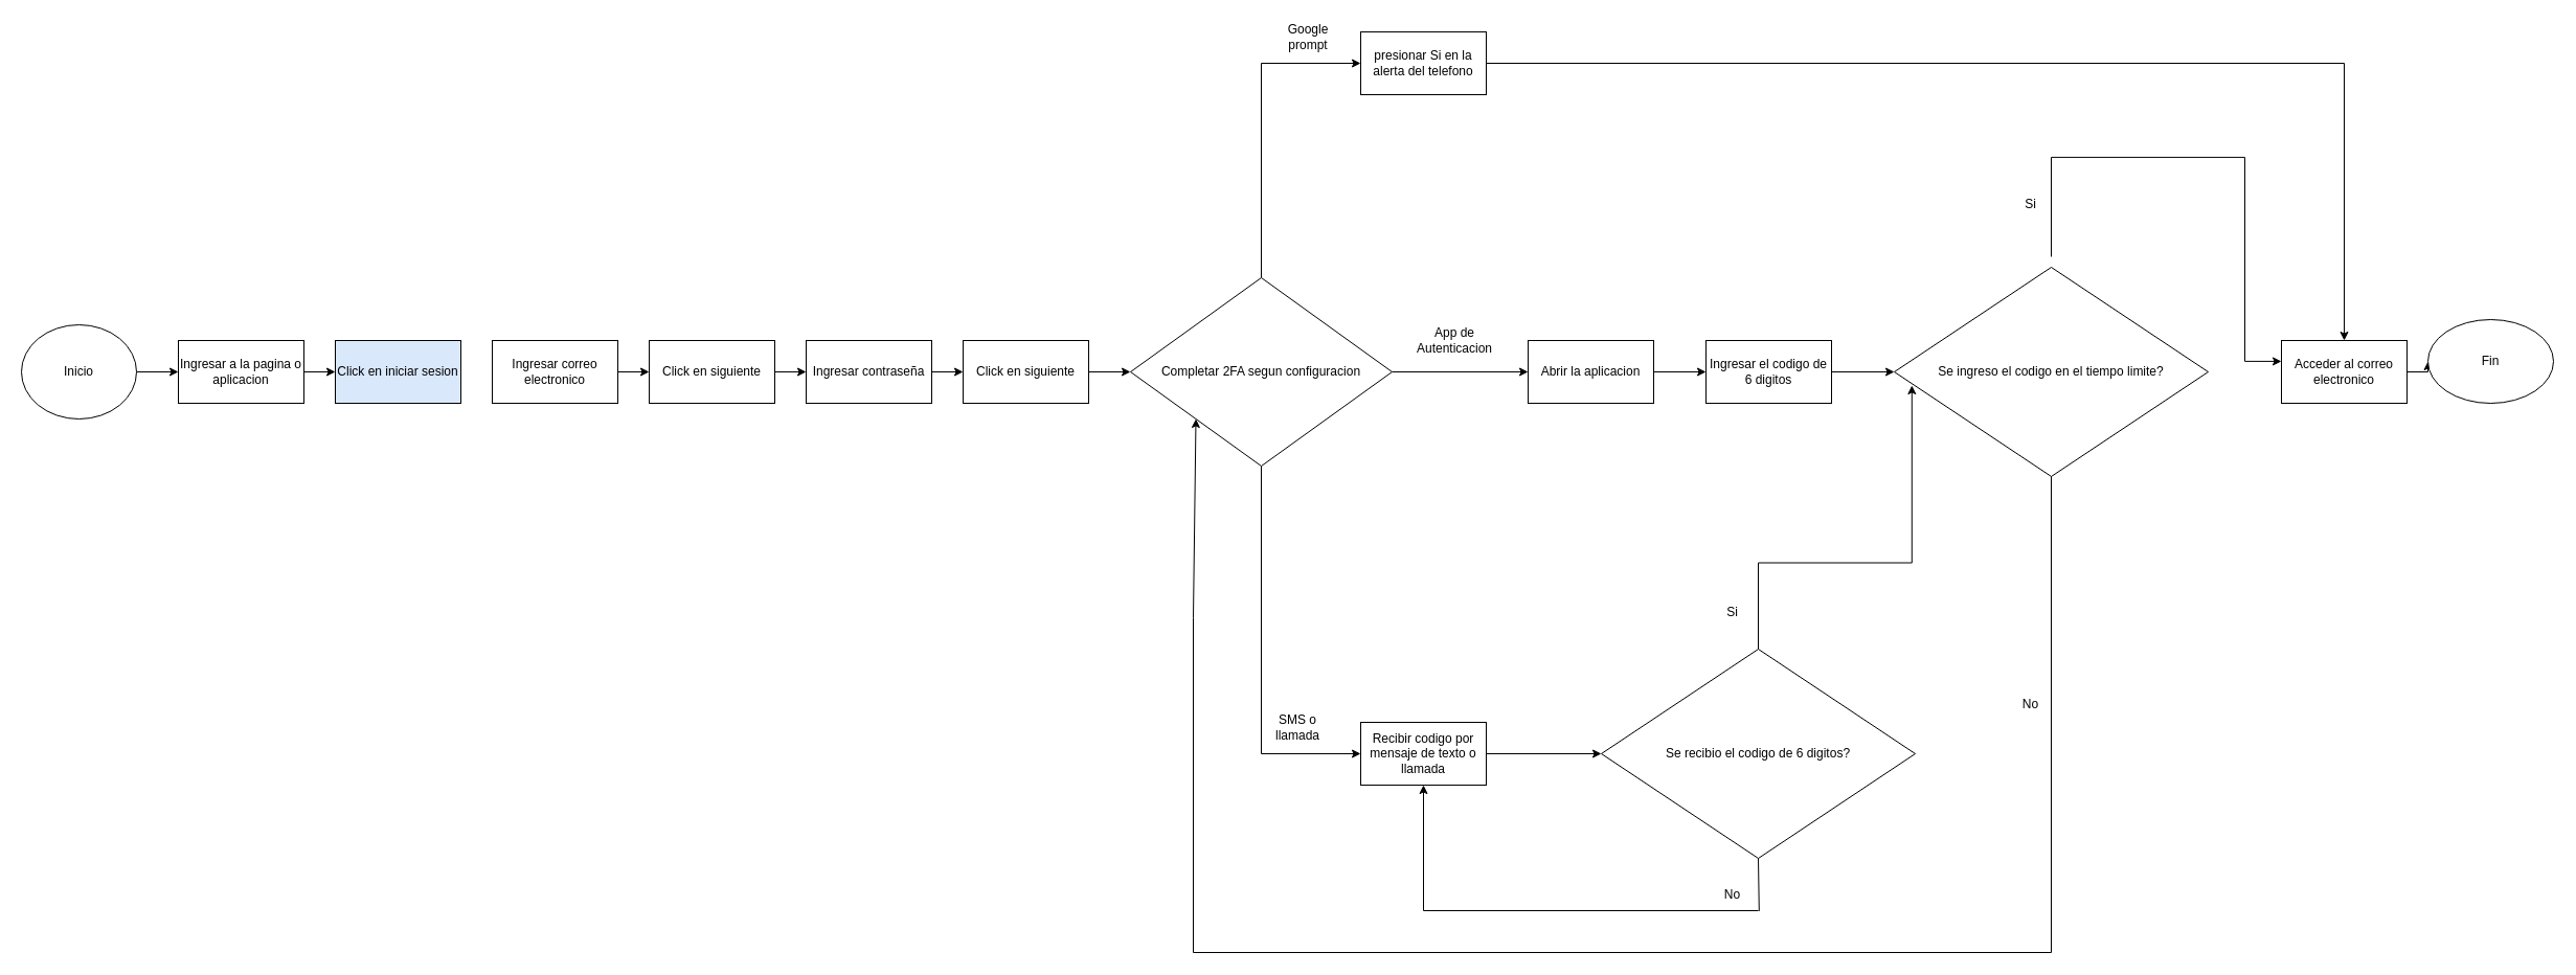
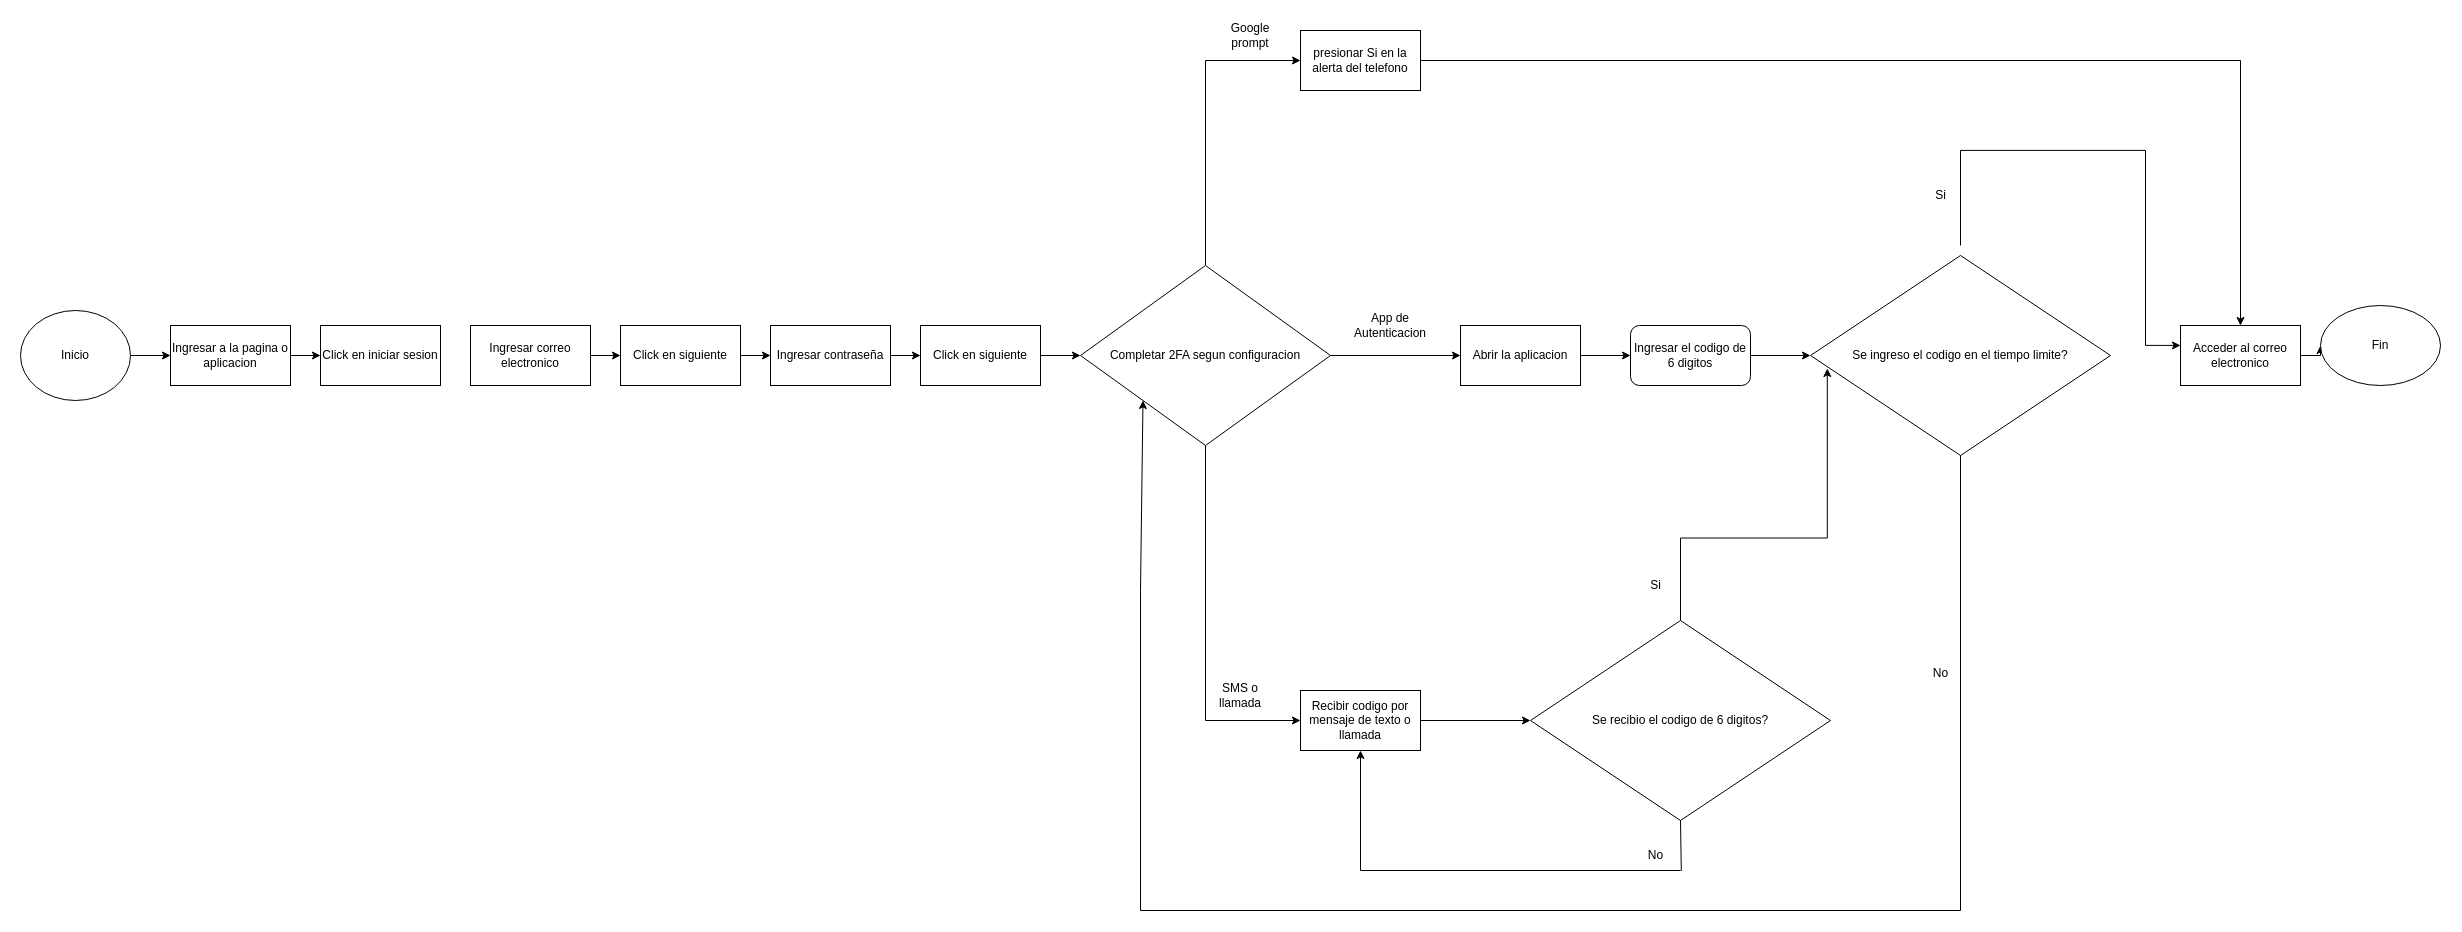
  <mxCell id="0" />
  <mxCell id="1" parent="0" />
  <mxCell id="2" value="" style="edgeStyle=orthogonalEdgeStyle;rounded=0;orthogonalLoop=1;jettySize=auto;html=1;" edge="1" parent="1" source="3" target="5"><mxGeometry relative="1" as="geometry" /></mxCell>
  <mxCell id="3" value="Inicio" style="ellipse;whiteSpace=wrap;html=1;" vertex="1" parent="1"><mxGeometry x="20" y="310" width="110" height="90" as="geometry" /></mxCell>
  <mxCell id="4" value="" style="edgeStyle=orthogonalEdgeStyle;rounded=0;orthogonalLoop=1;jettySize=auto;html=1;" edge="1" parent="1" source="5" target="6"><mxGeometry relative="1" as="geometry" /></mxCell>
  <mxCell id="5" value="Ingresar a la pagina o aplicacion" style="rounded=0;whiteSpace=wrap;html=1;" vertex="1" parent="1"><mxGeometry x="170" y="325" width="120" height="60" as="geometry" /></mxCell>
- <mxCell id="6" value="Click en iniciar sesion" style="rounded=0;whiteSpace=wrap;html=1;fillColor=#dae8fc;" vertex="1" parent="1"><mxGeometry x="320" y="325" width="120" height="60" as="geometry" /></mxCell>
+ <mxCell id="6" value="Click en iniciar sesion" style="rounded=0;whiteSpace=wrap;html=1;" vertex="1" parent="1"><mxGeometry x="320" y="325" width="120" height="60" as="geometry" /></mxCell>
  <mxCell id="7" value="" style="edgeStyle=orthogonalEdgeStyle;rounded=0;orthogonalLoop=1;jettySize=auto;html=1;" edge="1" parent="1" source="8" target="10"><mxGeometry relative="1" as="geometry" /></mxCell>
  <mxCell id="8" value="Ingresar correo electronico" style="rounded=0;whiteSpace=wrap;html=1;" vertex="1" parent="1"><mxGeometry x="470" y="325" width="120" height="60" as="geometry" /></mxCell>
  <mxCell id="9" value="" style="edgeStyle=orthogonalEdgeStyle;rounded=0;orthogonalLoop=1;jettySize=auto;html=1;" edge="1" parent="1" source="10" target="12"><mxGeometry relative="1" as="geometry" /></mxCell>
  <mxCell id="10" value="Click en siguiente" style="rounded=0;whiteSpace=wrap;html=1;" vertex="1" parent="1"><mxGeometry x="620" y="325" width="120" height="60" as="geometry" /></mxCell>
  <mxCell id="11" value="" style="edgeStyle=orthogonalEdgeStyle;rounded=0;orthogonalLoop=1;jettySize=auto;html=1;" edge="1" parent="1" source="12" target="14"><mxGeometry relative="1" as="geometry" /></mxCell>
  <mxCell id="12" value="Ingresar contraseña" style="rounded=0;whiteSpace=wrap;html=1;" vertex="1" parent="1"><mxGeometry x="770" y="325" width="120" height="60" as="geometry" /></mxCell>
  <mxCell id="13" value="" style="edgeStyle=orthogonalEdgeStyle;rounded=0;orthogonalLoop=1;jettySize=auto;html=1;" edge="1" parent="1" source="14" target="18"><mxGeometry relative="1" as="geometry" /></mxCell>
  <mxCell id="14" value="Click en siguiente" style="rounded=0;whiteSpace=wrap;html=1;" vertex="1" parent="1"><mxGeometry x="920" y="325" width="120" height="60" as="geometry" /></mxCell>
  <mxCell id="15" value="" style="edgeStyle=orthogonalEdgeStyle;rounded=0;orthogonalLoop=1;jettySize=auto;html=1;" edge="1" parent="1" source="18" target="22"><mxGeometry relative="1" as="geometry" /></mxCell>
  <mxCell id="16" style="edgeStyle=orthogonalEdgeStyle;rounded=0;orthogonalLoop=1;jettySize=auto;html=1;entryX=0;entryY=0.5;entryDx=0;entryDy=0;" edge="1" parent="1" source="18" target="20"><mxGeometry relative="1" as="geometry" /></mxCell>
  <mxCell id="17" style="edgeStyle=orthogonalEdgeStyle;rounded=0;orthogonalLoop=1;jettySize=auto;html=1;entryX=0;entryY=0.5;entryDx=0;entryDy=0;" edge="1" parent="1" source="18" target="24"><mxGeometry relative="1" as="geometry" /></mxCell>
  <mxCell id="18" value="Completar 2FA segun configuracion" style="rhombus;whiteSpace=wrap;html=1;" vertex="1" parent="1"><mxGeometry x="1080" y="265" width="250" height="180" as="geometry" /></mxCell>
  <mxCell id="19" style="edgeStyle=orthogonalEdgeStyle;rounded=0;orthogonalLoop=1;jettySize=auto;html=1;entryX=0.5;entryY=0;entryDx=0;entryDy=0;" edge="1" parent="1" source="20" target="45"><mxGeometry relative="1" as="geometry" /></mxCell>
  <mxCell id="20" value="presionar Si en la alerta del telefono" style="rounded=0;whiteSpace=wrap;html=1;" vertex="1" parent="1"><mxGeometry x="1300" y="30" width="120" height="60" as="geometry" /></mxCell>
  <mxCell id="21" value="" style="edgeStyle=orthogonalEdgeStyle;rounded=0;orthogonalLoop=1;jettySize=auto;html=1;" edge="1" parent="1" source="22" target="29"><mxGeometry relative="1" as="geometry" /></mxCell>
  <mxCell id="22" value="Abrir la aplicacion" style="rounded=0;whiteSpace=wrap;html=1;" vertex="1" parent="1"><mxGeometry x="1460" y="325" width="120" height="60" as="geometry" /></mxCell>
  <mxCell id="23" value="" style="edgeStyle=orthogonalEdgeStyle;rounded=0;orthogonalLoop=1;jettySize=auto;html=1;" edge="1" parent="1" source="24" target="33"><mxGeometry relative="1" as="geometry" /></mxCell>
  <mxCell id="24" value="Recibir codigo por mensaje de texto o llamada" style="rounded=0;whiteSpace=wrap;html=1;" vertex="1" parent="1"><mxGeometry x="1300" y="690" width="120" height="60" as="geometry" /></mxCell>
  <mxCell id="25" value="Google prompt" style="text;html=1;align=center;verticalAlign=middle;whiteSpace=wrap;rounded=0;" vertex="1" parent="1"><mxGeometry x="1220" y="20" width="60" height="30" as="geometry" /></mxCell>
  <mxCell id="26" value="App de Autenticacion" style="text;html=1;align=center;verticalAlign=middle;whiteSpace=wrap;rounded=0;" vertex="1" parent="1"><mxGeometry x="1360" y="310" width="60" height="30" as="geometry" /></mxCell>
  <mxCell id="27" value="SMS o llamada" style="text;html=1;align=center;verticalAlign=middle;whiteSpace=wrap;rounded=0;" vertex="1" parent="1"><mxGeometry x="1210" y="680" width="60" height="30" as="geometry" /></mxCell>
  <mxCell id="28" value="" style="edgeStyle=orthogonalEdgeStyle;rounded=0;orthogonalLoop=1;jettySize=auto;html=1;" edge="1" parent="1" source="29" target="31"><mxGeometry relative="1" as="geometry" /></mxCell>
- <mxCell id="29" value="Ingresar el codigo de 6 digitos" style="rounded=0;whiteSpace=wrap;html=1;" vertex="1" parent="1"><mxGeometry x="1630" y="325" width="120" height="60" as="geometry" /></mxCell>
+ <mxCell id="29" value="Ingresar el codigo de 6 digitos" style="whiteSpace=wrap;html=1;rounded=1;" vertex="1" parent="1"><mxGeometry x="1630" y="325" width="120" height="60" as="geometry" /></mxCell>
  <mxCell id="30" value="" style="edgeStyle=orthogonalEdgeStyle;rounded=0;orthogonalLoop=1;jettySize=auto;html=1;exitX=0.5;exitY=0;exitDx=0;exitDy=0;" edge="1" parent="1"><mxGeometry relative="1" as="geometry"><mxPoint x="1960" y="244.93" as="sourcePoint" /><mxPoint x="2180" y="344.93" as="targetPoint" /><Array as="points"><mxPoint x="1960" y="149.93" /><mxPoint x="2145" y="149.93" /><mxPoint x="2145" y="344.93" /></Array></mxGeometry></mxCell>
  <mxCell id="31" value="Se ingreso el codigo en el tiempo limite?" style="rhombus;whiteSpace=wrap;html=1;" vertex="1" parent="1"><mxGeometry x="1810" y="255" width="300" height="200" as="geometry" /></mxCell>
  <mxCell id="32" style="edgeStyle=orthogonalEdgeStyle;rounded=0;orthogonalLoop=1;jettySize=auto;html=1;entryX=0.056;entryY=0.565;entryDx=0;entryDy=0;entryPerimeter=0;" edge="1" parent="1" source="33" target="31"><mxGeometry relative="1" as="geometry"><mxPoint x="1960" y="460" as="targetPoint" /></mxGeometry></mxCell>
  <mxCell id="33" value="Se recibio el codigo de 6 digitos?" style="rhombus;whiteSpace=wrap;html=1;" vertex="1" parent="1"><mxGeometry x="1530" y="620" width="300" height="200" as="geometry" /></mxCell>
  <mxCell id="34" value="" style="endArrow=classic;html=1;rounded=0;" edge="1" parent="1"><mxGeometry width="50" height="50" relative="1" as="geometry"><mxPoint x="1360" y="870" as="sourcePoint" /><mxPoint x="1360" y="750" as="targetPoint" /></mxGeometry></mxCell>
  <mxCell id="35" value="" style="endArrow=none;html=1;rounded=0;" edge="1" parent="1"><mxGeometry width="50" height="50" relative="1" as="geometry"><mxPoint x="1680" y="870" as="sourcePoint" /><mxPoint x="1360" y="870" as="targetPoint" /></mxGeometry></mxCell>
  <mxCell id="36" value="" style="endArrow=none;html=1;rounded=0;entryX=0.5;entryY=1;entryDx=0;entryDy=0;exitX=1.145;exitY=1.016;exitDx=0;exitDy=0;exitPerimeter=0;" edge="1" parent="1" source="37" target="33"><mxGeometry width="50" height="50" relative="1" as="geometry"><mxPoint x="1680" y="950" as="sourcePoint" /><mxPoint x="1860" y="780" as="targetPoint" /></mxGeometry></mxCell>
  <mxCell id="37" value="No" style="text;html=1;align=center;verticalAlign=middle;resizable=0;points=[];autosize=1;strokeColor=none;fillColor=none;" vertex="1" parent="1"><mxGeometry x="1635" y="840" width="40" height="30" as="geometry" /></mxCell>
  <mxCell id="38" value="Si" style="text;html=1;align=center;verticalAlign=middle;resizable=0;points=[];autosize=1;strokeColor=none;fillColor=none;" vertex="1" parent="1"><mxGeometry x="1640" y="570" width="30" height="30" as="geometry" /></mxCell>
  <mxCell id="39" value="" style="endArrow=none;html=1;rounded=0;" edge="1" parent="1"><mxGeometry width="50" height="50" relative="1" as="geometry"><mxPoint x="1140" y="910" as="sourcePoint" /><mxPoint x="1140" y="590" as="targetPoint" /></mxGeometry></mxCell>
  <mxCell id="40" value="" style="endArrow=none;html=1;rounded=0;" edge="1" parent="1"><mxGeometry width="50" height="50" relative="1" as="geometry"><mxPoint x="1140" y="910" as="sourcePoint" /><mxPoint x="1960" y="910" as="targetPoint" /></mxGeometry></mxCell>
  <mxCell id="41" value="" style="endArrow=none;html=1;rounded=0;entryX=0.5;entryY=1;entryDx=0;entryDy=0;" edge="1" parent="1" target="31"><mxGeometry width="50" height="50" relative="1" as="geometry"><mxPoint x="1960" y="910" as="sourcePoint" /><mxPoint x="1510" y="640" as="targetPoint" /></mxGeometry></mxCell>
  <mxCell id="42" value="" style="endArrow=classic;html=1;rounded=0;entryX=0;entryY=1;entryDx=0;entryDy=0;" edge="1" parent="1" target="18"><mxGeometry width="50" height="50" relative="1" as="geometry"><mxPoint x="1140" y="590" as="sourcePoint" /><mxPoint x="1510" y="640" as="targetPoint" /></mxGeometry></mxCell>
  <mxCell id="43" value="No" style="text;html=1;align=center;verticalAlign=middle;resizable=0;points=[];autosize=1;strokeColor=none;fillColor=none;" vertex="1" parent="1"><mxGeometry x="1920" y="658" width="40" height="30" as="geometry" /></mxCell>
  <mxCell id="44" value="" style="edgeStyle=orthogonalEdgeStyle;rounded=0;orthogonalLoop=1;jettySize=auto;html=1;" edge="1" parent="1" source="45" target="47"><mxGeometry relative="1" as="geometry" /></mxCell>
  <mxCell id="45" value="Acceder al correo electronico" style="rounded=0;whiteSpace=wrap;html=1;" vertex="1" parent="1"><mxGeometry x="2180" y="325" width="120" height="60" as="geometry" /></mxCell>
  <mxCell id="46" value="Si" style="text;html=1;align=center;verticalAlign=middle;resizable=0;points=[];autosize=1;strokeColor=none;fillColor=none;" vertex="1" parent="1"><mxGeometry x="1925" y="180" width="30" height="30" as="geometry" /></mxCell>
  <mxCell id="47" value="Fin" style="ellipse;whiteSpace=wrap;html=1;" vertex="1" parent="1"><mxGeometry x="2320" y="305" width="120" height="80" as="geometry" /></mxCell>
